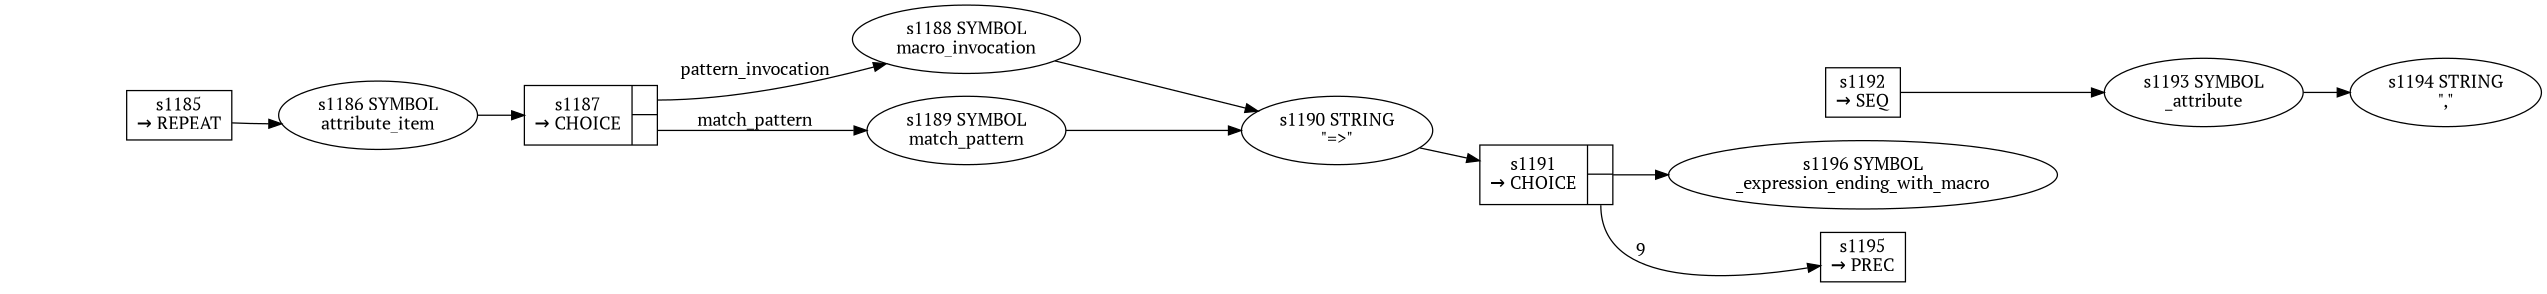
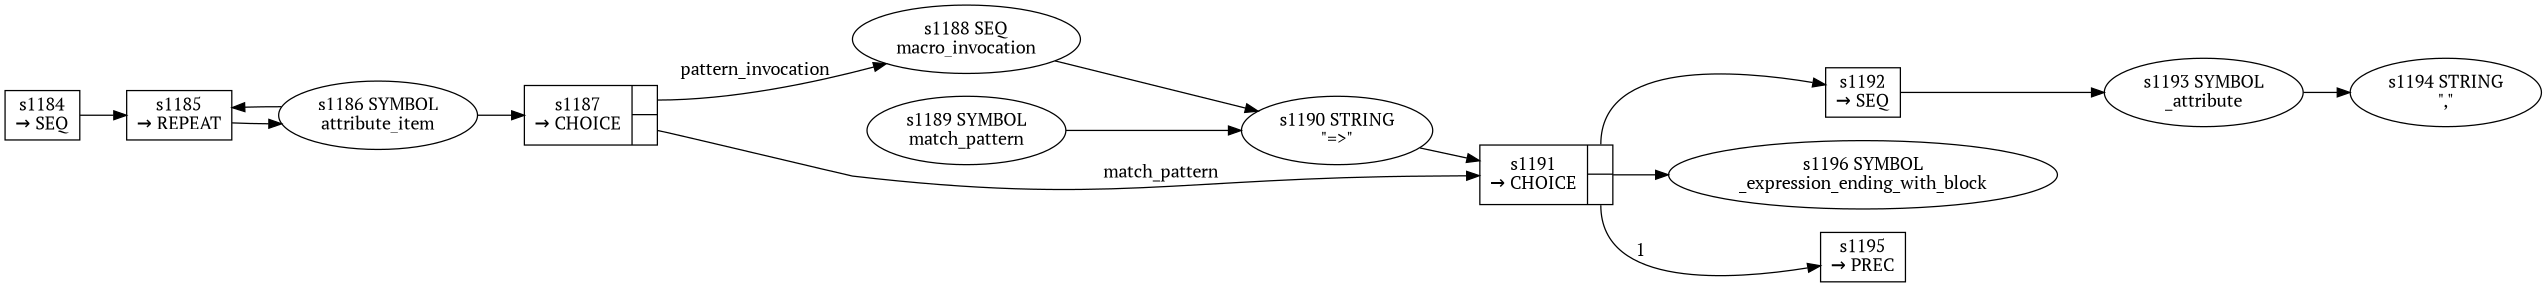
  digraph {
    fontname="PT Serif"
    rankdir=LR
    node [fontname="PT Serif"]
    edge [fontname="PT Serif"]
+   n1 [fixedsize=false label="s1184\n&rarr; SEQ" peripheries=1 shape=record]
    n2 [fixedsize=false label="s1185\n&rarr; REPEAT" peripheries=1 shape=record]
    n3 [label="s1186 SYMBOL\nattribute_item"]
    n4 [fixedsize=false label="{s1187\n&rarr; CHOICE|{<p0>|<p1>}}" peripheries=1 shape=record]
-   n5 [label="s1188 SYMBOL\nmacro_invocation"]
+   n5 [label="s1188 SEQ\nmacro_invocation"]
    n6 [label="s1189 SYMBOL\nmatch_pattern"]
    n7 [label="s1190 STRING\n\"=>\""]
    n8 [fixedsize=false label="{s1191\n&rarr; CHOICE|{<p0>|<p1>}}" peripheries=1 shape=record]
    n9 [fixedsize=false label="s1192\n&rarr; SEQ" peripheries=1 shape=record]
    n10 [fixedsize=false label="s1195\n&rarr; PREC" peripheries=1 shape=record]
-   n11 [label="s1196 SYMBOL\n_expression_ending_with_macro"]
+   n11 [label="s1196 SYMBOL\n_expression_ending_with_block"]
    n12 [label="s1193 SYMBOL\n_attribute"]
    n13 [label="s1194 STRING\n\",\""]
+   n1 -> n2
    n2 -> n3
+   n3 -> n2
    n3 -> n4
    n4 -> n5 [label=pattern_invocation tailport=p0]
-   n4 -> n6 [label=match_pattern tailport=p1]
+   n4 -> n8 [label=match_pattern tailport=p1]
    n5 -> n7
    n6 -> n7
    n7 -> n8
-   n8 -> n10 [label=9 tailport=p1]
+   n8 -> n9 [tailport=p0]
+   n8 -> n10 [label=1 tailport=p1]
    n8 -> n11
    n9 -> n12
    n12 -> n13
  }
